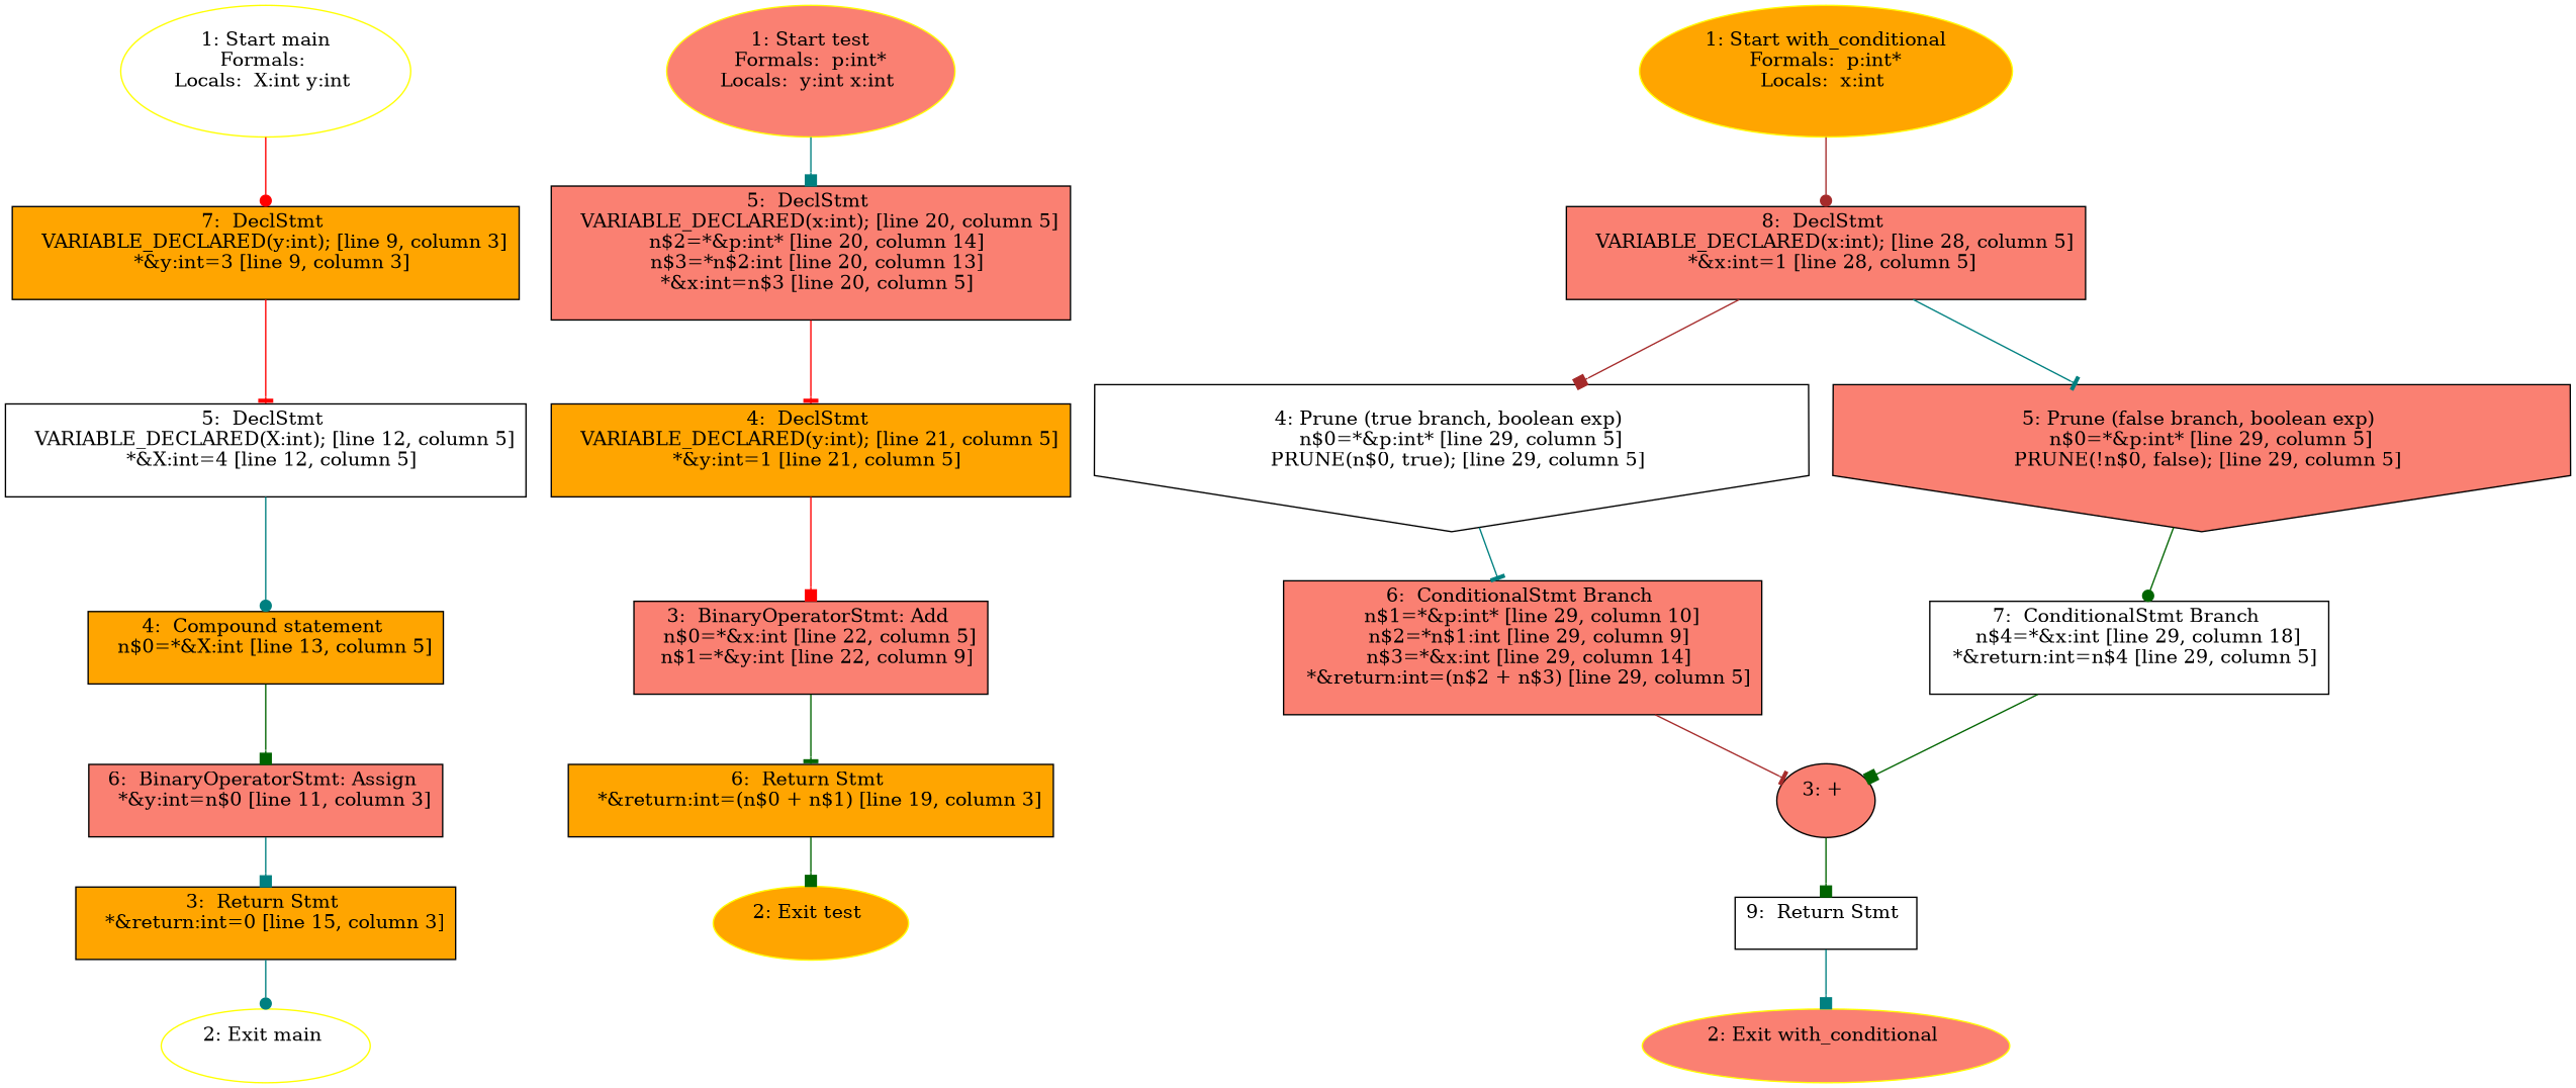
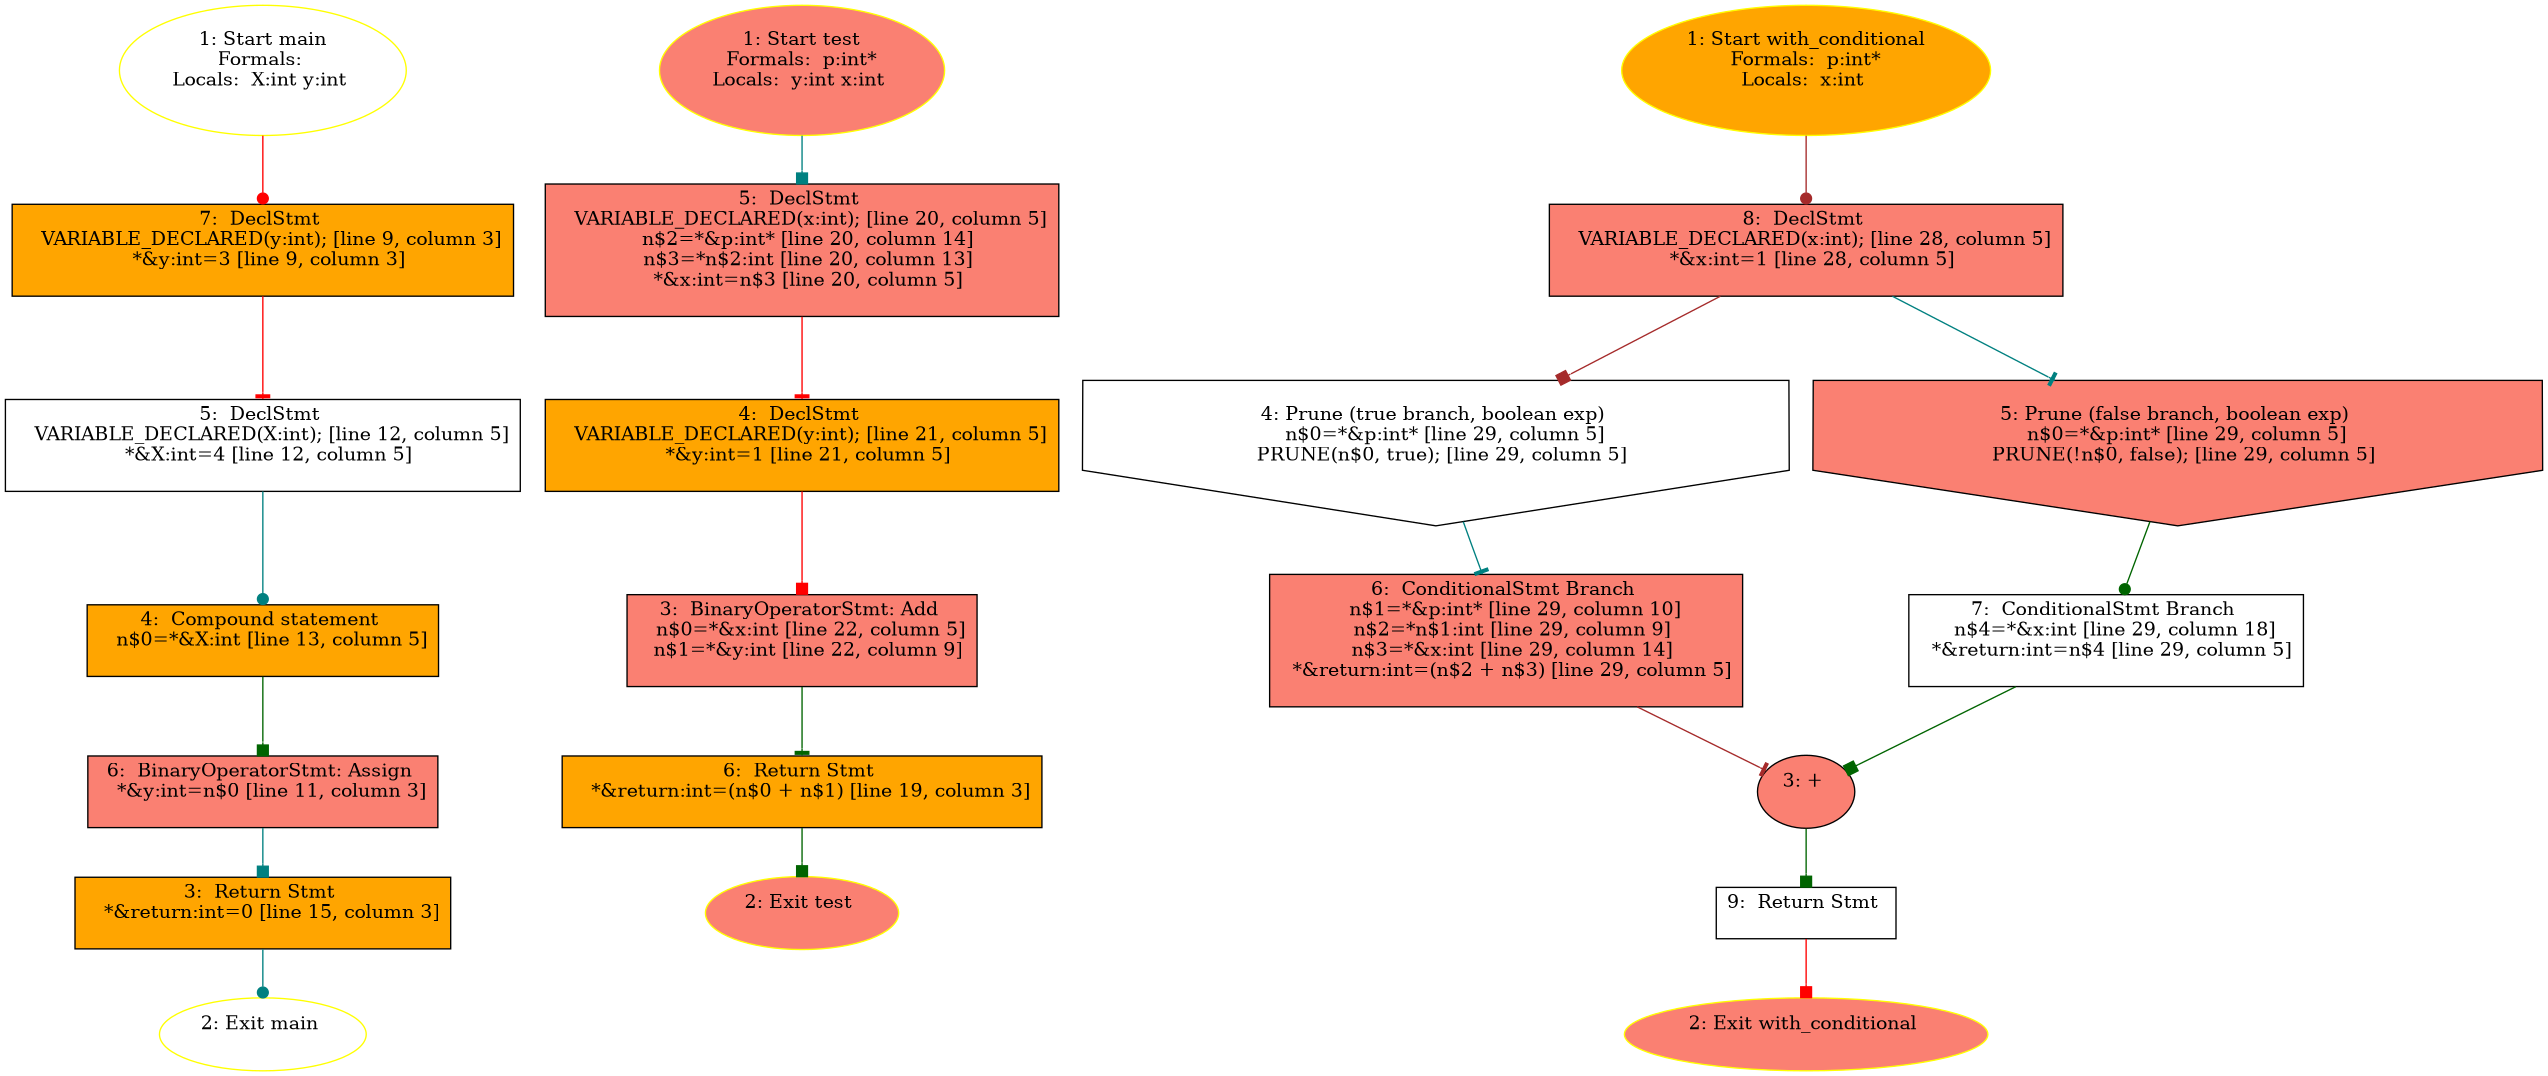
  digraph {
    node [fillcolor=salmon style=filled shape=box]
    edge [arrowhead=box color=teal]
    n1 [color=yellow fillcolor=white label="1: Start main\nFormals: \nLocals:  X:int y:int \n  " shape=""]
    n2 [fillcolor=orange label="7:  DeclStmt \n   VARIABLE_DECLARED(y:int); [line 9, column 3]\n  *&y:int=3 [line 9, column 3]\n "]
    n3 [fillcolor=white label="5:  DeclStmt \n   VARIABLE_DECLARED(X:int); [line 12, column 5]\n  *&X:int=4 [line 12, column 5]\n "]
    n4 [fillcolor=orange label="4:  Compound statement \n   n$0=*&X:int [line 13, column 5]\n "]
    n5 [color=yellow fillcolor=white label="2: Exit main \n  " shape=""]
    n6 [fillcolor=orange label="3:  Return Stmt \n   *&return:int=0 [line 15, column 3]\n "]
    n7 [label="6:  BinaryOperatorStmt: Assign \n   *&y:int=n$0 [line 11, column 3]\n "]
    n8 [color=yellow label="1: Start test\nFormals:  p:int*\nLocals:  y:int x:int \n  " shape=""]
    n9 [label="5:  DeclStmt \n   VARIABLE_DECLARED(x:int); [line 20, column 5]\n  n$2=*&p:int* [line 20, column 14]\n  n$3=*n$2:int [line 20, column 13]\n  *&x:int=n$3 [line 20, column 5]\n "]
    n10 [fillcolor=orange label="4:  DeclStmt \n   VARIABLE_DECLARED(y:int); [line 21, column 5]\n  *&y:int=1 [line 21, column 5]\n "]
    n11 [label="3:  BinaryOperatorStmt: Add \n   n$0=*&x:int [line 22, column 5]\n  n$1=*&y:int [line 22, column 9]\n "]
-   n12 [color=yellow fillcolor=orange label="2: Exit test \n  " shape=""]
+   n12 [color=yellow label="2: Exit test \n  " shape=""]
    n13 [fillcolor=orange label="6:  Return Stmt \n   *&return:int=(n$0 + n$1) [line 19, column 3]\n "]
    n14 [color=yellow fillcolor=orange label="1: Start with_conditional\nFormals:  p:int*\nLocals:  x:int \n  " shape=""]
    n15 [label="8:  DeclStmt \n   VARIABLE_DECLARED(x:int); [line 28, column 5]\n  *&x:int=1 [line 28, column 5]\n "]
    n16 [fillcolor=white label="4: Prune (true branch, boolean exp) \n   n$0=*&p:int* [line 29, column 5]\n  PRUNE(n$0, true); [line 29, column 5]\n " shape=invhouse]
    n17 [label="5: Prune (false branch, boolean exp) \n   n$0=*&p:int* [line 29, column 5]\n  PRUNE(!n$0, false); [line 29, column 5]\n " shape=invhouse]
    n18 [label="6:  ConditionalStmt Branch \n   n$1=*&p:int* [line 29, column 10]\n  n$2=*n$1:int [line 29, column 9]\n  n$3=*&x:int [line 29, column 14]\n  *&return:int=(n$2 + n$3) [line 29, column 5]\n "]
    n19 [fillcolor=white label="7:  ConditionalStmt Branch \n   n$4=*&x:int [line 29, column 18]\n  *&return:int=n$4 [line 29, column 5]\n "]
    n20 [color=yellow label="2: Exit with_conditional \n  " shape=""]
    n21 [label="3: + \n  " shape=""]
    n22 [fillcolor=white label="9:  Return Stmt \n  "]
    n1 -> n2 [arrowhead=dot color=red]
    n2 -> n3 [arrowhead=tee color=red]
    n3 -> n4 [arrowhead=dot]
    n4 -> n7 [color=darkgreen]
    n6 -> n5 [arrowhead=dot]
    n7 -> n6
    n8 -> n9
    n9 -> n10 [arrowhead=tee color=red]
    n10 -> n11 [color=red]
    n11 -> n13 [arrowhead=tee color=darkgreen]
    n13 -> n12 [color=darkgreen]
    n14 -> n15 [arrowhead=dot color=brown]
    n15 -> n16 [color=brown]
    n15 -> n17 [arrowhead=tee]
    n16 -> n18 [arrowhead=tee]
    n17 -> n19 [arrowhead=dot color=darkgreen]
    n18 -> n21 [arrowhead=tee color=brown]
    n19 -> n21 [color=darkgreen]
    n21 -> n22 [color=darkgreen]
-   n22 -> n20
+   n22 -> n20 [color=red]
  }
